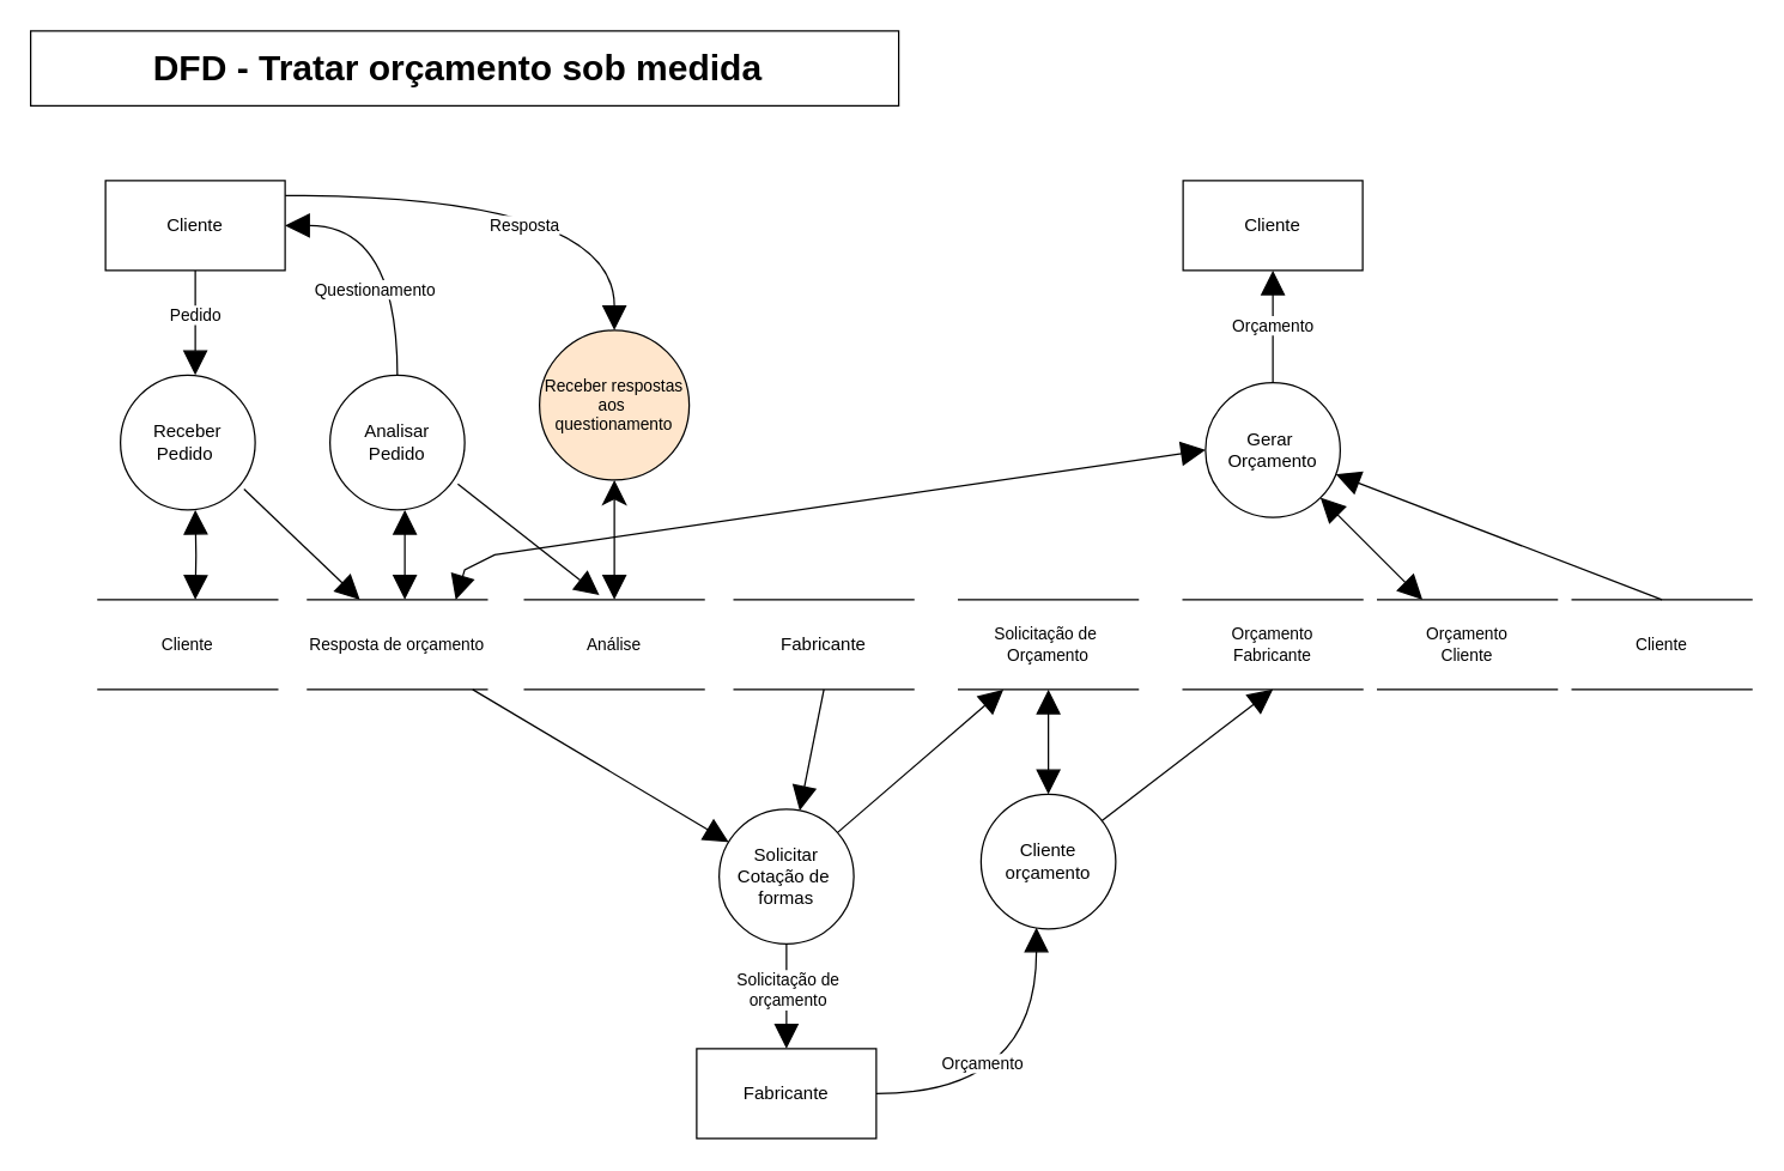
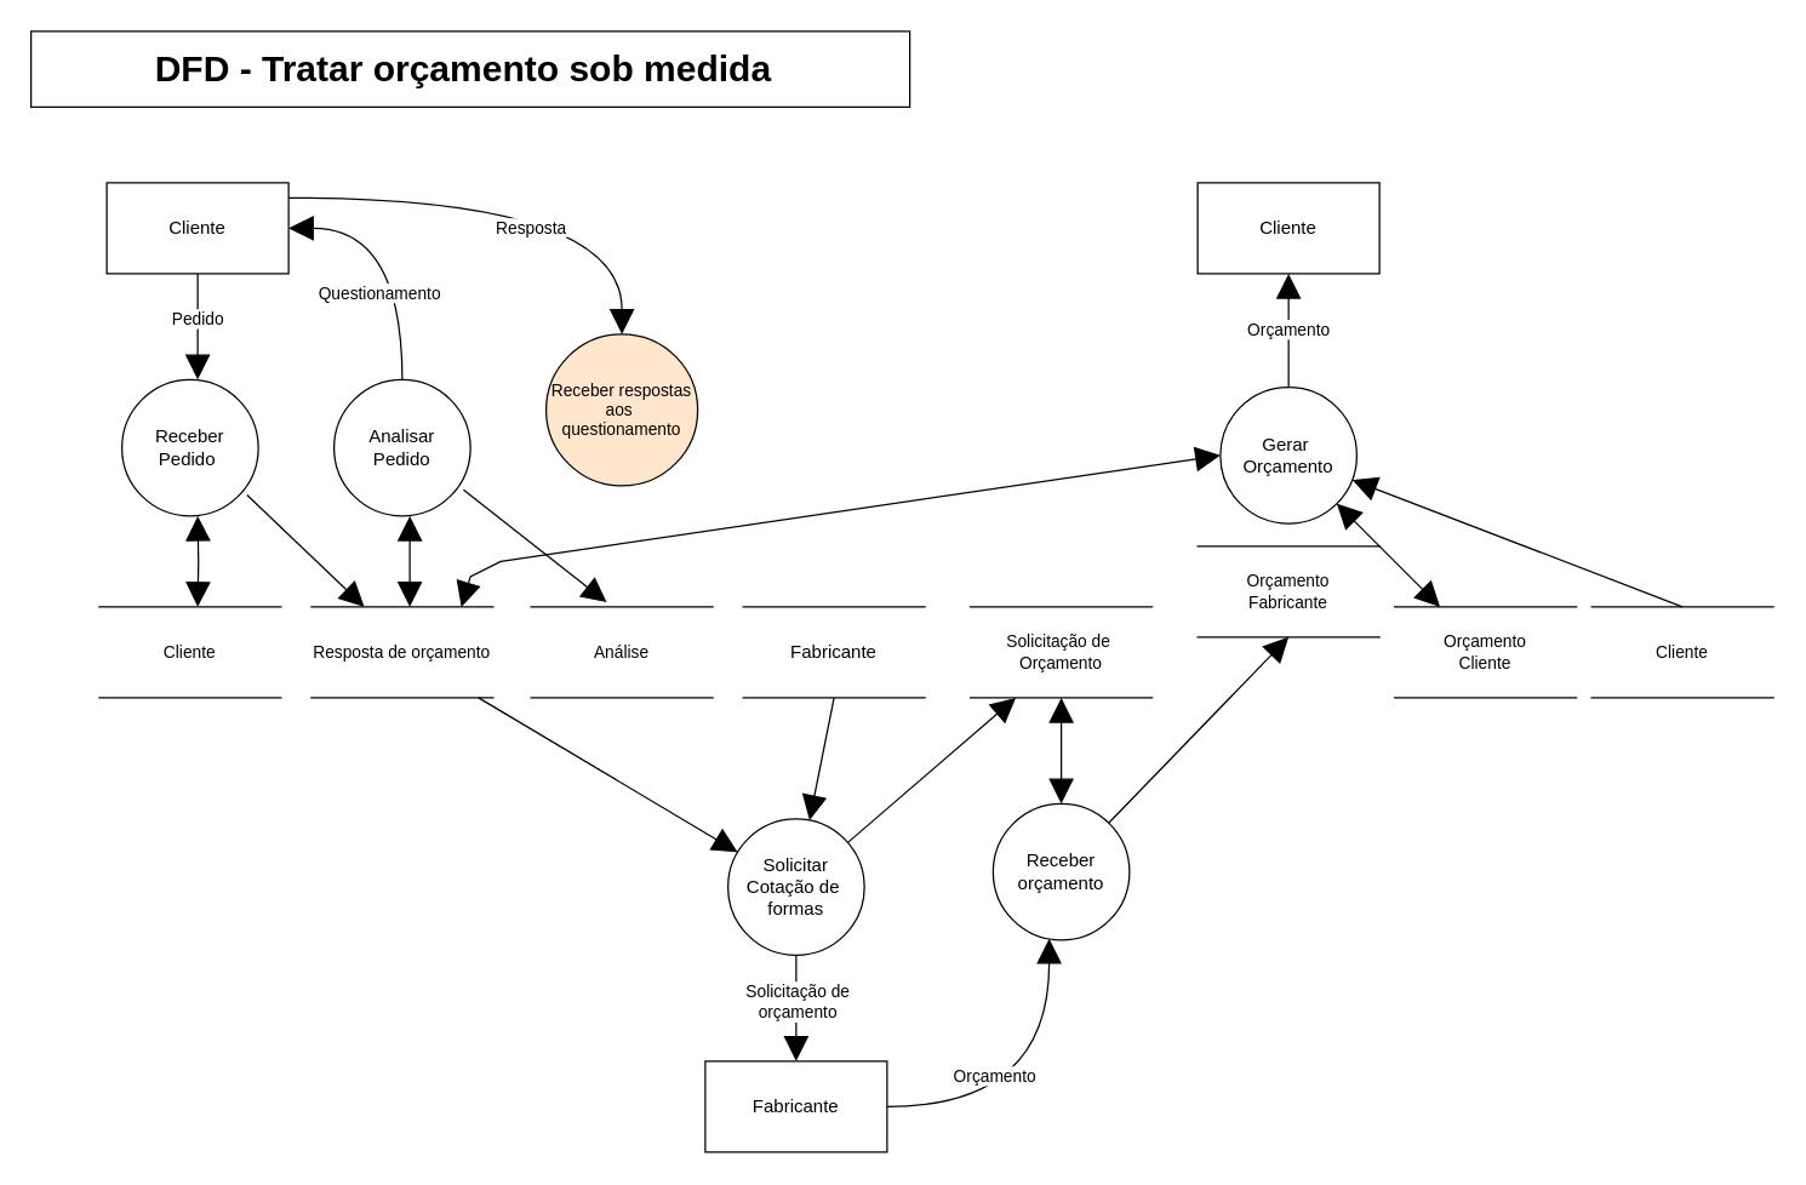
  <mxCell id="0" />
  <mxCell id="1" parent="0" />
  <mxCell id="2" value="Receber&lt;br&gt;Pedido&amp;nbsp;" style="ellipse;whiteSpace=wrap;html=1;aspect=fixed;" parent="1" vertex="1"><mxGeometry x="80" y="250" width="90" height="90" as="geometry" /></mxCell>
  <mxCell id="3" value="Questionamento" style="edgeStyle=orthogonalEdgeStyle;rounded=0;orthogonalLoop=1;jettySize=auto;html=1;entryX=1;entryY=0.5;entryDx=0;entryDy=0;exitX=0.5;exitY=0;exitDx=0;exitDy=0;curved=1;endArrow=block;endFill=1;endSize=14;startSize=14;" parent="1" source="4" target="8" edge="1"><mxGeometry x="-0.351" y="15" relative="1" as="geometry"><mxPoint as="offset" /></mxGeometry></mxCell>
  <mxCell id="4" value="Analisar&lt;br&gt;Pedido" style="ellipse;whiteSpace=wrap;html=1;aspect=fixed;" parent="1" vertex="1"><mxGeometry x="220" y="250" width="90" height="90" as="geometry" /></mxCell>
- <mxCell id="5" style="edgeStyle=none;rounded=0;orthogonalLoop=1;jettySize=auto;html=1;entryX=0.5;entryY=0;entryDx=0;entryDy=0;endArrow=block;endFill=1;fontSize=11;startArrow=classic;startFill=1;endSize=14;startSize=14;" parent="1" source="6" target="14" edge="1"><mxGeometry relative="1" as="geometry" /></mxCell>
  <mxCell id="6" value="Receber respostas aos&amp;nbsp;&lt;br style=&quot;font-size: 11px&quot;&gt;questionamento" style="ellipse;whiteSpace=wrap;html=1;aspect=fixed;fontSize=11;fillColor=#ffe6cc;" parent="1" vertex="1"><mxGeometry x="360" y="220" width="100" height="100" as="geometry" /></mxCell>
  <mxCell id="7" value="Resposta" style="edgeStyle=orthogonalEdgeStyle;rounded=0;orthogonalLoop=1;jettySize=auto;html=1;entryX=0.5;entryY=0;entryDx=0;entryDy=0;endArrow=block;endFill=1;fontSize=11;curved=1;endSize=14;startSize=14;" parent="1" source="8" target="6" edge="1"><mxGeometry x="0.032" y="-20" relative="1" as="geometry"><Array as="points"><mxPoint x="410" y="130" /></Array><mxPoint as="offset" /></mxGeometry></mxCell>
  <mxCell id="8" value="Cliente" style="rounded=0;whiteSpace=wrap;html=1;" parent="1" vertex="1"><mxGeometry x="70" y="120" width="120" height="60" as="geometry" /></mxCell>
  <mxCell id="9" value="Cliente" style="rounded=0;whiteSpace=wrap;html=1;" parent="1" vertex="1"><mxGeometry x="790" y="120" width="120" height="60" as="geometry" /></mxCell>
  <mxCell id="10" value="Cliente" style="shape=partialRectangle;whiteSpace=wrap;html=1;left=0;right=0;fillColor=none;fontSize=11;" parent="1" vertex="1"><mxGeometry x="65" y="400" width="120" height="60" as="geometry" /></mxCell>
  <mxCell id="11" style="edgeStyle=none;rounded=0;orthogonalLoop=1;jettySize=auto;html=1;startArrow=none;startFill=0;endArrow=block;endFill=1;fontSize=11;strokeWidth=1;endSize=14;startSize=14;" parent="1" source="13" target="26" edge="1"><mxGeometry relative="1" as="geometry" /></mxCell>
  <mxCell id="12" style="rounded=0;orthogonalLoop=1;jettySize=auto;html=1;entryX=0;entryY=0.5;entryDx=0;entryDy=0;startArrow=block;startFill=1;endArrow=block;endFill=1;fontSize=11;exitX=0.825;exitY=0;exitDx=0;exitDy=0;exitPerimeter=0;strokeWidth=1;endSize=14;startSize=14;" parent="1" source="13" target="18" edge="1"><mxGeometry relative="1" as="geometry"><Array as="points"><mxPoint x="310" y="380" /><mxPoint x="330" y="370" /></Array></mxGeometry></mxCell>
  <mxCell id="13" value="Resposta de orçamento" style="shape=partialRectangle;whiteSpace=wrap;html=1;left=0;right=0;fillColor=none;fontSize=11;" parent="1" vertex="1"><mxGeometry x="205" y="400" width="120" height="60" as="geometry" /></mxCell>
  <mxCell id="14" value="Análise" style="shape=partialRectangle;whiteSpace=wrap;html=1;left=0;right=0;fillColor=none;fontSize=11;" parent="1" vertex="1"><mxGeometry x="350" y="400" width="120" height="60" as="geometry" /></mxCell>
  <mxCell id="15" value="&lt;span style=&quot;font-size: 12px&quot;&gt;Fabricante&lt;/span&gt;" style="shape=partialRectangle;whiteSpace=wrap;html=1;left=0;right=0;fillColor=none;fontSize=11;" parent="1" vertex="1"><mxGeometry x="490" y="400" width="120" height="60" as="geometry" /></mxCell>
  <mxCell id="16" value="Orçamento" style="edgeStyle=none;rounded=0;orthogonalLoop=1;jettySize=auto;html=1;entryX=0.5;entryY=1;entryDx=0;entryDy=0;endArrow=block;endFill=1;fontSize=11;strokeWidth=1;endSize=14;startSize=14;" parent="1" source="18" target="9" edge="1"><mxGeometry relative="1" as="geometry" /></mxCell>
  <mxCell id="17" style="edgeStyle=none;rounded=0;orthogonalLoop=1;jettySize=auto;html=1;entryX=0.5;entryY=0;entryDx=0;entryDy=0;endArrow=none;endFill=0;fontSize=11;startArrow=block;startFill=1;strokeWidth=1;endSize=14;startSize=14;" parent="1" source="18" target="21" edge="1"><mxGeometry relative="1" as="geometry" /></mxCell>
  <mxCell id="18" value="Gerar&amp;nbsp;&lt;br&gt;Orçamento" style="ellipse;whiteSpace=wrap;html=1;aspect=fixed;" parent="1" vertex="1"><mxGeometry x="805" y="255" width="90" height="90" as="geometry" /></mxCell>
  <mxCell id="19" value="Solicitação de&amp;nbsp;&lt;br&gt;Orçamento" style="shape=partialRectangle;whiteSpace=wrap;html=1;left=0;right=0;fillColor=none;fontSize=11;" parent="1" vertex="1"><mxGeometry x="640" y="400" width="120" height="60" as="geometry" /></mxCell>
- <mxCell id="20" value="Orçamento&lt;br&gt;Fabricante" style="shape=partialRectangle;whiteSpace=wrap;html=1;left=0;right=0;fillColor=none;fontSize=11;" parent="1" vertex="1"><mxGeometry x="790" y="400" width="120" height="60" as="geometry" /></mxCell>
+ <mxCell id="20" value="Orçamento&lt;br&gt;Fabricante" style="shape=partialRectangle;whiteSpace=wrap;html=1;left=0;right=0;fillColor=none;fontSize=11;" parent="1" vertex="1"><mxGeometry x="790" y="360" width="120" height="60" as="geometry" /></mxCell>
  <mxCell id="21" value="Cliente" style="shape=partialRectangle;whiteSpace=wrap;html=1;left=0;right=0;fillColor=none;fontSize=11;" parent="1" vertex="1"><mxGeometry x="1050" y="400" width="120" height="60" as="geometry" /></mxCell>
  <mxCell id="22" style="edgeStyle=none;rounded=0;orthogonalLoop=1;jettySize=auto;html=1;entryX=0.5;entryY=1;entryDx=0;entryDy=0;startArrow=block;startFill=1;endArrow=none;endFill=0;fontSize=11;strokeWidth=1;endSize=14;startSize=14;" parent="1" source="26" target="15" edge="1"><mxGeometry relative="1" as="geometry" /></mxCell>
  <mxCell id="23" style="edgeStyle=none;rounded=0;orthogonalLoop=1;jettySize=auto;html=1;startArrow=none;startFill=0;endArrow=block;endFill=1;fontSize=11;strokeWidth=1;endSize=14;startSize=14;" parent="1" source="26" target="32" edge="1"><mxGeometry relative="1" as="geometry" /></mxCell>
  <mxCell id="24" value="Solicitação de &lt;br&gt;orçamento" style="edgeLabel;html=1;align=center;verticalAlign=middle;resizable=0;points=[];fontSize=11;" parent="23" vertex="1" connectable="0"><mxGeometry x="-0.429" y="4" relative="1" as="geometry"><mxPoint x="-4" y="10" as="offset" /></mxGeometry></mxCell>
  <mxCell id="25" style="edgeStyle=none;rounded=0;orthogonalLoop=1;jettySize=auto;html=1;entryX=0.25;entryY=1;entryDx=0;entryDy=0;startArrow=none;startFill=0;endArrow=block;endFill=1;fontSize=11;strokeWidth=1;endSize=14;startSize=14;" parent="1" source="26" target="19" edge="1"><mxGeometry relative="1" as="geometry" /></mxCell>
  <mxCell id="26" value="Solicitar&lt;br&gt;Cotação de&amp;nbsp;&lt;br&gt;formas" style="ellipse;whiteSpace=wrap;html=1;aspect=fixed;" parent="1" vertex="1"><mxGeometry x="480" y="540" width="90" height="90" as="geometry" /></mxCell>
  <mxCell id="27" style="edgeStyle=none;rounded=0;orthogonalLoop=1;jettySize=auto;html=1;entryX=0.5;entryY=1;entryDx=0;entryDy=0;startArrow=block;startFill=1;endArrow=block;endFill=1;fontSize=11;strokeWidth=1;endSize=14;startSize=14;" parent="1" source="29" target="19" edge="1"><mxGeometry relative="1" as="geometry" /></mxCell>
  <mxCell id="28" style="edgeStyle=none;rounded=0;orthogonalLoop=1;jettySize=auto;html=1;entryX=0.5;entryY=1;entryDx=0;entryDy=0;startArrow=none;startFill=0;endArrow=block;endFill=1;fontSize=11;strokeWidth=1;endSize=14;startSize=14;" parent="1" source="29" target="20" edge="1"><mxGeometry relative="1" as="geometry" /></mxCell>
- <mxCell id="29" value="Cliente orçamento" style="ellipse;whiteSpace=wrap;html=1;aspect=fixed;" parent="1" vertex="1"><mxGeometry x="655" y="530" width="90" height="90" as="geometry" /></mxCell>
+ <mxCell id="29" value="Receber orçamento" style="ellipse;whiteSpace=wrap;html=1;aspect=fixed;" parent="1" vertex="1"><mxGeometry x="655" y="530" width="90" height="90" as="geometry" /></mxCell>
  <mxCell id="30" style="edgeStyle=orthogonalEdgeStyle;rounded=0;orthogonalLoop=1;jettySize=auto;html=1;entryX=0.411;entryY=0.989;entryDx=0;entryDy=0;entryPerimeter=0;startArrow=none;startFill=0;endArrow=block;endFill=1;fontSize=11;curved=1;strokeWidth=1;endSize=14;startSize=14;" parent="1" source="32" target="29" edge="1"><mxGeometry relative="1" as="geometry" /></mxCell>
  <mxCell id="31" value="Orçamento" style="edgeLabel;html=1;align=center;verticalAlign=middle;resizable=0;points=[];fontSize=11;" parent="30" vertex="1" connectable="0"><mxGeometry x="-0.358" y="21" relative="1" as="geometry"><mxPoint as="offset" /></mxGeometry></mxCell>
  <mxCell id="32" value="Fabricante" style="rounded=0;whiteSpace=wrap;html=1;" parent="1" vertex="1"><mxGeometry x="465" y="700" width="120" height="60" as="geometry" /></mxCell>
  <mxCell id="33" style="edgeStyle=none;rounded=0;orthogonalLoop=1;jettySize=auto;html=1;entryX=1;entryY=1;entryDx=0;entryDy=0;startArrow=block;startFill=1;endArrow=block;endFill=1;fontSize=11;strokeWidth=1;endSize=14;startSize=14;" parent="1" source="34" target="18" edge="1"><mxGeometry relative="1" as="geometry" /></mxCell>
  <mxCell id="34" value="Orçamento&lt;br&gt;Cliente" style="shape=partialRectangle;whiteSpace=wrap;html=1;left=0;right=0;fillColor=none;fontSize=11;" parent="1" vertex="1"><mxGeometry x="920" y="400" width="120" height="60" as="geometry" /></mxCell>
  <mxCell id="35" style="edgeStyle=orthogonalEdgeStyle;curved=1;rounded=0;orthogonalLoop=1;jettySize=auto;html=1;entryX=0.5;entryY=0;entryDx=0;entryDy=0;endArrow=block;endFill=1;fontSize=11;strokeWidth=1;endSize=14;startSize=14;startArrow=block;startFill=1;" parent="1" edge="1"><mxGeometry relative="1" as="geometry"><mxPoint x="130" y="340" as="sourcePoint" /><mxPoint x="130" y="400" as="targetPoint" /></mxGeometry></mxCell>
  <mxCell id="36" value="Pedido" style="edgeStyle=elbowEdgeStyle;rounded=0;orthogonalLoop=1;jettySize=auto;html=1;endArrow=block;endFill=1;strokeWidth=1;endSize=14;startSize=14;" parent="1" edge="1"><mxGeometry x="-0.143" relative="1" as="geometry"><mxPoint x="130" y="180" as="sourcePoint" /><mxPoint x="130" y="250" as="targetPoint" /><mxPoint as="offset" /></mxGeometry></mxCell>
  <mxCell id="37" style="rounded=0;orthogonalLoop=1;jettySize=auto;html=1;entryX=0.25;entryY=0;entryDx=0;entryDy=0;endArrow=block;endFill=1;fontSize=11;strokeWidth=1;endSize=14;startSize=14;" parent="1" edge="1"><mxGeometry relative="1" as="geometry"><mxPoint x="162.551" y="326.071" as="sourcePoint" /><mxPoint x="240" y="400" as="targetPoint" /></mxGeometry></mxCell>
  <mxCell id="38" style="edgeStyle=none;rounded=0;orthogonalLoop=1;jettySize=auto;html=1;entryX=0.5;entryY=0;entryDx=0;entryDy=0;endArrow=block;endFill=1;fontSize=11;startArrow=block;startFill=1;strokeWidth=1;endSize=14;startSize=14;" parent="1" edge="1"><mxGeometry relative="1" as="geometry"><mxPoint x="270" y="340" as="sourcePoint" /><mxPoint x="270" y="400" as="targetPoint" /></mxGeometry></mxCell>
  <mxCell id="39" style="rounded=0;orthogonalLoop=1;jettySize=auto;html=1;entryX=0.375;entryY=-0.05;entryDx=0;entryDy=0;entryPerimeter=0;endArrow=block;endFill=1;fontSize=11;strokeWidth=1;endSize=14;startSize=14;" parent="1" edge="1"><mxGeometry relative="1" as="geometry"><mxPoint x="305.403" y="322.778" as="sourcePoint" /><mxPoint x="400" y="397" as="targetPoint" /></mxGeometry></mxCell>
  <mxCell id="40" value="" style="rounded=0;whiteSpace=wrap;html=1;" vertex="1" parent="1"><mxGeometry width="580" height="50" as="geometry" x="20" y="20" /></mxCell>
  <mxCell id="41" value="DFD - Tratar orçamento sob medida" style="text;strokeColor=none;fillColor=none;html=1;fontSize=24;fontStyle=1;verticalAlign=middle;align=center;" vertex="1" parent="1"><mxGeometry y="25" width="570" height="40" as="geometry" x="20" /></mxCell>
